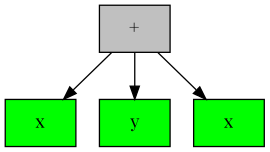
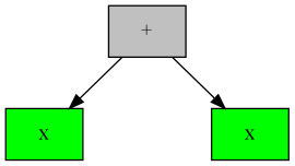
  digraph {
    fontname="Playfair Display"
    node [fillcolor=green shape=box style=filled fontname="Playfair Display"]
    edge [fontname="Playfair Display"]
    n1 [fillcolor=grey label="+"]
    n2 [label=x]
-   n3 [label=y]
    n4 [label=x]
    n1 -> n2
-   n1 -> n3
    n1 -> n4
  }
